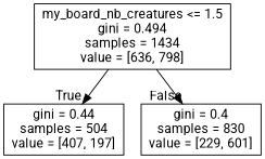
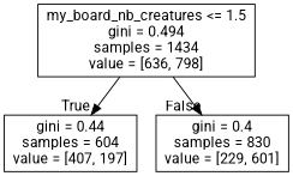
  digraph {
    fontname=Roboto
    node [shape=box fontname=Roboto]
    edge [labeldistance=2.5 fontname=Roboto]
    n1 [label="my_board_nb_creatures <= 1.5\ngini = 0.494\nsamples = 1434\nvalue = [636, 798]"]
-   n2 [label="gini = 0.44\nsamples = 504\nvalue = [407, 197]"]
+   n2 [label="gini = 0.44\nsamples = 604\nvalue = [407, 197]"]
    n3 [label="gini = 0.4\nsamples = 830\nvalue = [229, 601]"]
    n1 -> n2 [headlabel=True labelangle=45]
    n1 -> n3 [headlabel=False labelangle=-45]
  }
